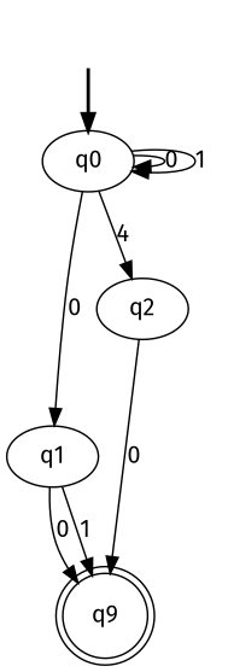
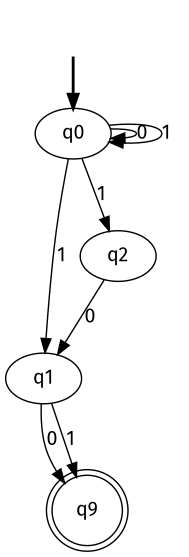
  digraph {
    fontname="Fira Sans"
    node [fontname="Fira Sans"]
    edge [fontname="Fira Sans"]
    fake0 [style=invisible]
    q0 [root=true]
    q1
    q2
    n5 [label=q9 shape=doublecircle]
    fake0 -> q0 [style=bold]
    q0 -> q0 [label=0]
    q0 -> q0 [label=1]
-   q0 -> q1 [label=0]
-   q0 -> q2 [label=4]
+   q0 -> q1 [label=1]
+   q0 -> q2 [label=1]
    q1 -> n5 [label=0]
    q1 -> n5 [label=1]
-   q2 -> n5 [label=0]
+   q2 -> q1 [label=0]
  }
